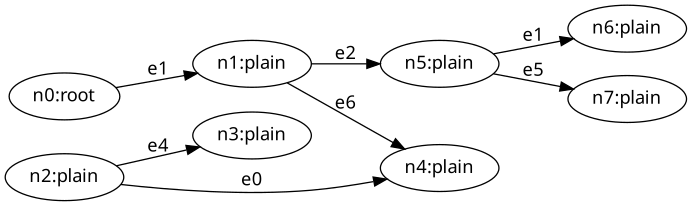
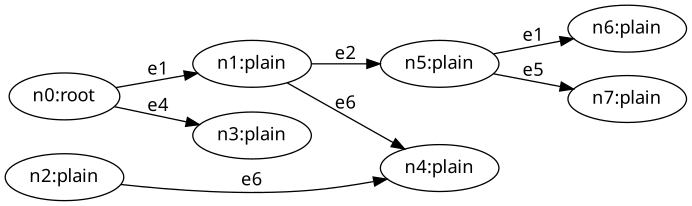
  strict digraph {
    fontname="Noto Sans"
    rankdir=LR
    node [fontname="Noto Sans"]
    edge [fontname="Noto Sans"]
    n1 [label="n0:root"]
    n2 [label="n1:plain"]
    n3 [label="n5:plain"]
    n4 [label="n4:plain"]
    n5 [label="n2:plain"]
    n6 [label="n3:plain"]
    n7 [label="n6:plain"]
    n8 [label="n7:plain"]
    n1 -> n2 [label=e1]
    n2 -> n3 [label=e2]
    n2 -> n4 [label=e6]
    n3 -> n7 [label=e1]
    n3 -> n8 [label=e5]
-   n5 -> n4 [label=e0]
-   n5 -> n6 [label=e4]
+   n5 -> n4 [label=e6]
+   n1 -> n6 [label=e4]
  }
